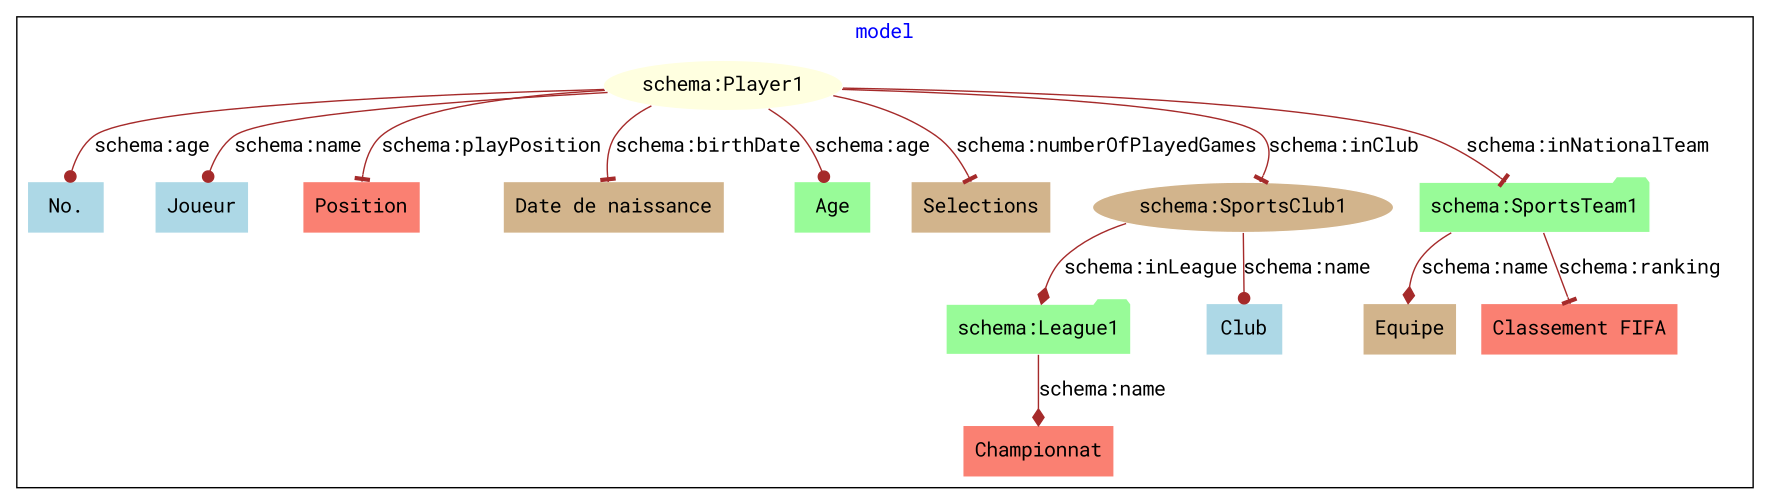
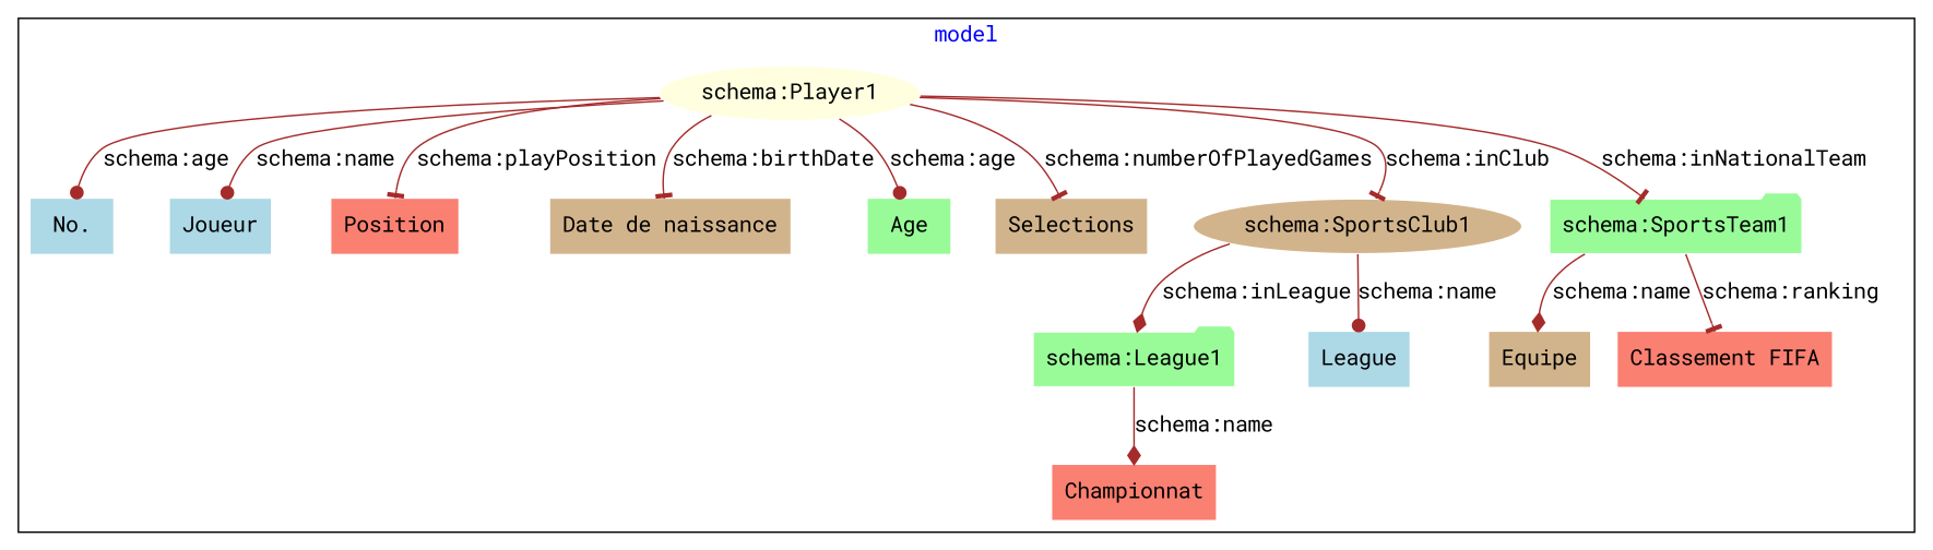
  digraph {
    fontcolor=blue
    fontname="Roboto Mono"
    remincross=true
    node [fillcolor=tan fontname="Roboto Mono" shape=plaintext style=filled]
    edge [arrowhead=tee color=brown fontcolor=black fontname="Roboto Mono"]
    n1 [color=white fillcolor=lightyellow label="schema:Player1" shape=ellipse]
    n2 [fillcolor=lightblue label="No."]
    n3 [fillcolor=lightblue label=Joueur]
    n4 [fillcolor=salmon label=Position]
    n5 [label="Date de naissance"]
    n6 [fillcolor=palegreen label=Age]
    n7 [label=Selections]
    n8 [color=white fillcolor=palegreen label="schema:League1" shape=folder]
    n9 [fillcolor=salmon label=Championnat]
    n10 [color=white label="schema:SportsClub1" shape=ellipse]
-   n11 [fillcolor=lightblue label=Club]
+   n11 [fillcolor=lightblue label=League]
    n12 [color=white fillcolor=palegreen label="schema:SportsTeam1" shape=folder]
    n13 [label=Equipe]
    n14 [fillcolor=salmon label="Classement FIFA"]
    subgraph cluster_1 {
      label=model
      n1
      n2
      n3
      n4
      n5
      n6
      n7
      n8
      n9
      n10
      n11
      n12
      n13
      n14
    }
    n1 -> n2 [arrowhead=dot label="schema:age"]
    n1 -> n3 [arrowhead=dot label="schema:name"]
    n1 -> n4 [label="schema:playPosition"]
    n1 -> n5 [label="schema:birthDate"]
    n1 -> n6 [arrowhead=dot label="schema:age"]
    n1 -> n7 [label="schema:numberOfPlayedGames"]
    n1 -> n10 [label="schema:inClub"]
    n1 -> n12 [label="schema:inNationalTeam"]
    n8 -> n9 [arrowhead=diamond label="schema:name"]
    n10 -> n8 [arrowhead=diamond label="schema:inLeague"]
    n10 -> n11 [arrowhead=dot label="schema:name"]
    n12 -> n13 [arrowhead=diamond label="schema:name"]
    n12 -> n14 [label="schema:ranking"]
  }
